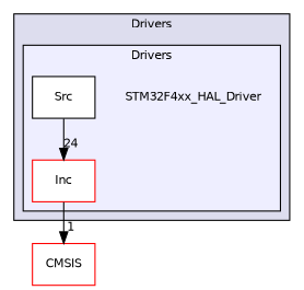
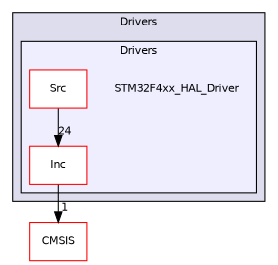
  digraph {
    compound=true
    fontname="DejaVu Sans"
    node [fontname="DejaVu Sans" fontsize=10 shape=box color=red fillcolor=white style=filled]
    edge [labeldistance=1.5 labelfontname=Helvetica labelfontsize=10 fontname="DejaVu Sans"]
    n1 [label=STM32F4xx_HAL_Driver shape=plaintext color="" fillcolor="" style=""]
    n2 [label=Inc]
-   n3 [color=black label=Src]
+   n3 [label=Src]
    n4 [label=CMSIS]
    subgraph cluster_1 {
      bgcolor="#ddddee"
      fontsize=10
      label=Drivers
      pencolor=black
      subgraph cluster_2 {
        bgcolor="#eeeeff"
        fontsize=10
        pencolor=black
        n1
        n2
        n3
      }
    }
    n2 -> n4 [headlabel=1]
    n3 -> n2 [headlabel=24]
  }
